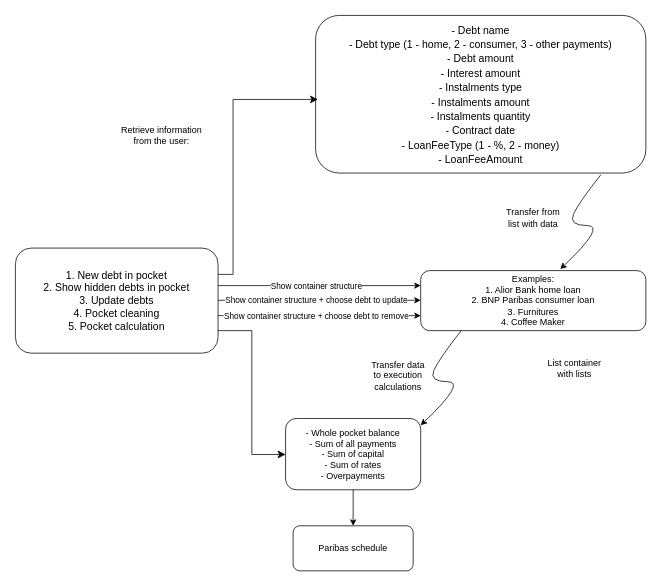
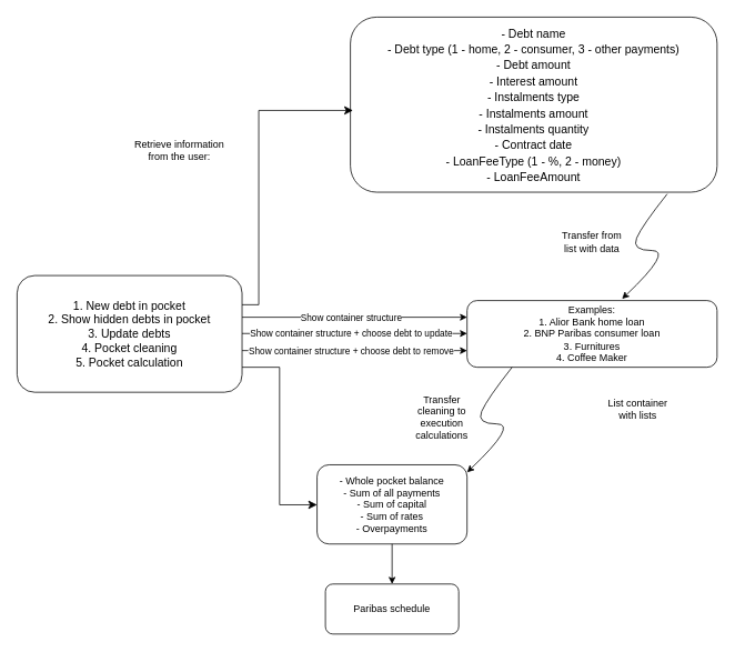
  <mxCell id="0" />
  <mxCell id="1" parent="0" />
  <mxCell id="2" value="" style="curved=1;endArrow=classic;html=1;rounded=0;entryX=0.62;entryY=-0.025;entryDx=0;entryDy=0;entryPerimeter=0;exitX=0.864;exitY=1.01;exitDx=0;exitDy=0;exitPerimeter=0;" parent="1" source="3" target="7" edge="1"><mxGeometry width="50" height="50" relative="1" as="geometry"><mxPoint x="807" y="250" as="sourcePoint" /><mxPoint x="759" y="300" as="targetPoint" /><Array as="points"><mxPoint x="770" y="270" /><mxPoint x="757" y="300" /><mxPoint x="807" y="300" /></Array></mxGeometry></mxCell>
  <mxCell id="3" value="&lt;font style=&quot;font-size: 14px;&quot;&gt;&lt;br&gt;- Debt name&lt;br style=&quot;&quot;&gt;- Debt type (1 - home, 2 - consumer, 3 - other payments)&lt;br&gt;- Debt amount&lt;br&gt;- Interest amount&lt;br&gt;- Instalments type&lt;br&gt;- Instalments amount&lt;br&gt;- Instalments quantity&lt;br&gt;- Contract date&lt;br&gt;- LoanFeeType (1 - %, 2 - money)&lt;br&gt;- LoanFeeAmount&lt;br&gt;&lt;br&gt;&lt;/font&gt;" style="rounded=1;whiteSpace=wrap;html=1;fontSize=16;" parent="1" vertex="1"><mxGeometry x="420" width="440" height="210" as="geometry" y="20" /></mxCell>
  <mxCell id="4" value="" style="endArrow=classic;html=1;rounded=0;entryX=0;entryY=0.5;entryDx=0;entryDy=0;" parent="1" edge="1"><mxGeometry relative="1" as="geometry"><mxPoint x="290" y="380" as="sourcePoint" /><mxPoint x="560" y="380" as="targetPoint" /></mxGeometry></mxCell>
  <mxCell id="5" value="Show container structure" style="edgeLabel;resizable=0;html=1;align=center;verticalAlign=middle;" parent="4" connectable="0" vertex="1"><mxGeometry relative="1" as="geometry"><mxPoint x="-5" as="offset" /></mxGeometry></mxCell>
  <mxCell id="6" value="&lt;font style=&quot;font-size: 14px;&quot;&gt;1. New debt in pocket&lt;br&gt;2. Show hidden debts in pocket&lt;br&gt;3. Update debts&lt;br&gt;4. Pocket cleaning&lt;br&gt;5. Pocket calculation&lt;br&gt;&lt;/font&gt;" style="rounded=1;whiteSpace=wrap;html=1;labelPosition=center;verticalLabelPosition=middle;align=center;verticalAlign=middle;" parent="1" vertex="1"><mxGeometry x="20" y="330" width="270" height="140" as="geometry" /></mxCell>
  <mxCell id="7" value="Examples:&lt;br&gt;1. Alior Bank home loan&lt;br&gt;2. BNP Paribas consumer loan&lt;br&gt;3. Furnitures&lt;br&gt;4. Coffee Maker" style="rounded=1;whiteSpace=wrap;html=1;" parent="1" vertex="1"><mxGeometry x="560" y="360" width="300" height="80" as="geometry" /></mxCell>
  <mxCell id="8" value="List container with lists" style="text;html=1;strokeColor=none;fillColor=none;align=center;verticalAlign=middle;whiteSpace=wrap;rounded=0;" parent="1" vertex="1"><mxGeometry x="720" y="475" width="90" height="30" as="geometry" /></mxCell>
  <mxCell id="9" value="Transfer from list with data" style="text;html=1;strokeColor=none;fillColor=none;align=center;verticalAlign=middle;whiteSpace=wrap;rounded=0;" parent="1" vertex="1"><mxGeometry x="670" y="270" width="80" height="40" as="geometry" /></mxCell>
  <mxCell id="10" value="Retrieve information from the user:" style="text;html=1;strokeColor=none;fillColor=none;align=center;verticalAlign=middle;whiteSpace=wrap;rounded=0;" parent="1" vertex="1"><mxGeometry x="160" y="165" width="110" height="30" as="geometry" /></mxCell>
  <mxCell id="11" value="" style="endArrow=classic;html=1;rounded=0;entryX=0;entryY=0.5;entryDx=0;entryDy=0;" parent="1" edge="1"><mxGeometry relative="1" as="geometry"><mxPoint x="290" y="399.5" as="sourcePoint" /><mxPoint x="560" y="399.5" as="targetPoint" /></mxGeometry></mxCell>
  <mxCell id="12" value="Show container structure + choose debt to update" style="edgeLabel;resizable=0;html=1;align=center;verticalAlign=middle;" parent="11" connectable="0" vertex="1"><mxGeometry relative="1" as="geometry"><mxPoint x="-5" as="offset" /></mxGeometry></mxCell>
  <mxCell id="13" value="" style="endArrow=classic;html=1;rounded=0;entryX=0;entryY=0.5;entryDx=0;entryDy=0;" parent="1" edge="1"><mxGeometry relative="1" as="geometry"><mxPoint x="290" y="420" as="sourcePoint" /><mxPoint x="560" y="420" as="targetPoint" /></mxGeometry></mxCell>
  <mxCell id="14" value="Show container structure + choose debt to remove" style="edgeLabel;resizable=0;html=1;align=center;verticalAlign=middle;" parent="13" connectable="0" vertex="1"><mxGeometry relative="1" as="geometry"><mxPoint x="-5" as="offset" /></mxGeometry></mxCell>
  <mxCell id="15" value="" style="edgeStyle=elbowEdgeStyle;elbow=horizontal;endArrow=classic;html=1;curved=0;rounded=0;endSize=8;startSize=8;entryX=0.007;entryY=0.533;entryDx=0;entryDy=0;entryPerimeter=0;exitX=1;exitY=0.25;exitDx=0;exitDy=0;" parent="1" source="6" target="3" edge="1"><mxGeometry width="50" height="50" relative="1" as="geometry"><mxPoint x="290" y="370" as="sourcePoint" /><mxPoint x="340" y="320" as="targetPoint" /><Array as="points"><mxPoint x="310" y="340" /></Array></mxGeometry></mxCell>
  <mxCell id="16" value="- Whole pocket balance&lt;br&gt;- Sum of all payments&lt;br&gt;- Sum of capital&lt;br&gt;- Sum of rates&lt;br&gt;- Overpayments" style="rounded=1;whiteSpace=wrap;html=1;" parent="1" vertex="1"><mxGeometry x="380" y="557" width="180" height="95" as="geometry" /></mxCell>
  <mxCell id="17" value="" style="edgeStyle=elbowEdgeStyle;elbow=horizontal;endArrow=classic;html=1;curved=0;rounded=0;endSize=8;startSize=8;" parent="1" edge="1"><mxGeometry width="50" height="50" relative="1" as="geometry"><mxPoint x="290" y="440" as="sourcePoint" /><mxPoint x="380" y="605" as="targetPoint" /></mxGeometry></mxCell>
  <mxCell id="18" value="" style="curved=1;endArrow=classic;html=1;rounded=0;entryX=0.62;entryY=-0.025;entryDx=0;entryDy=0;entryPerimeter=0;exitX=0.864;exitY=1.01;exitDx=0;exitDy=0;exitPerimeter=0;" parent="1" edge="1"><mxGeometry width="50" height="50" relative="1" as="geometry"><mxPoint x="614" y="440" as="sourcePoint" /><mxPoint x="560" y="566" as="targetPoint" /><Array as="points"><mxPoint x="584" y="478" /><mxPoint x="571" y="508" /><mxPoint x="621" y="508" /></Array></mxGeometry></mxCell>
- <mxCell id="19" value="Transfer data to execution calculations" style="text;html=1;strokeColor=none;fillColor=none;align=center;verticalAlign=middle;whiteSpace=wrap;rounded=0;" parent="1" vertex="1"><mxGeometry x="490" y="480" width="80" height="40" as="geometry" /></mxCell>
+ <mxCell id="19" value="Transfer cleaning to execution calculations" style="text;html=1;strokeColor=none;fillColor=none;align=center;verticalAlign=middle;whiteSpace=wrap;rounded=0;" parent="1" vertex="1"><mxGeometry x="490" y="480" width="80" height="40" as="geometry" /></mxCell>
  <mxCell id="20" value="Paribas schedule" style="rounded=1;whiteSpace=wrap;html=1;" parent="1" vertex="1"><mxGeometry x="390" y="700" width="160" height="60" as="geometry" /></mxCell>
  <mxCell id="21" value="" style="endArrow=classic;html=1;rounded=0;entryX=0.5;entryY=0;entryDx=0;entryDy=0;exitX=0.5;exitY=1;exitDx=0;exitDy=0;" parent="1" source="16" target="20" edge="1"><mxGeometry width="50" height="50" relative="1" as="geometry"><mxPoint x="370" y="450" as="sourcePoint" /><mxPoint x="420" y="400" as="targetPoint" /></mxGeometry></mxCell>
